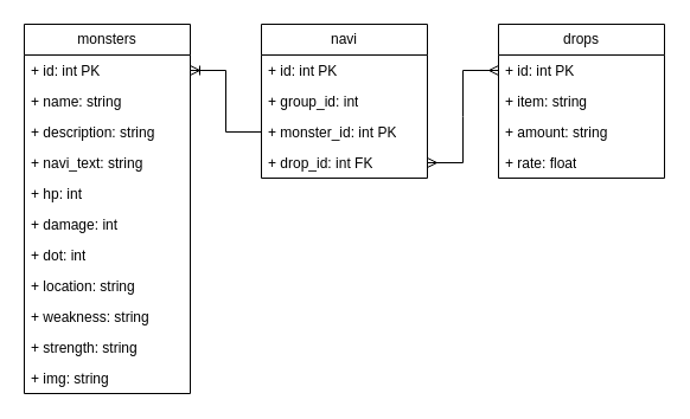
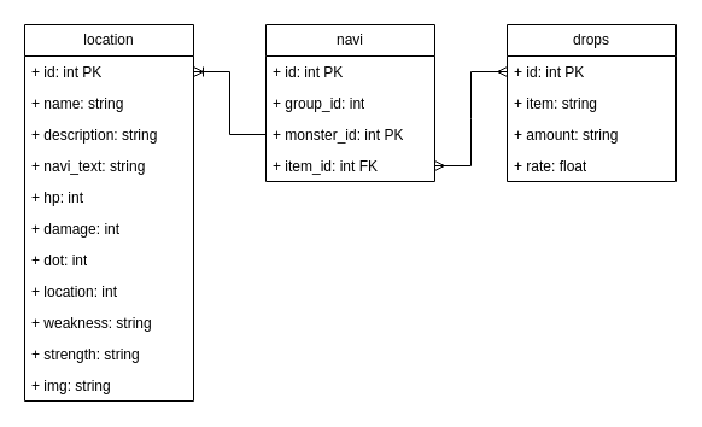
  <mxCell id="0" />
  <mxCell id="1" parent="0" />
- <mxCell id="2" value="monsters" style="swimlane;fontStyle=0;childLayout=stackLayout;horizontal=1;startSize=26;fillColor=none;horizontalStack=0;resizeParent=1;resizeParentMax=0;resizeLast=0;collapsible=1;marginBottom=0;whiteSpace=wrap;html=1;" vertex="1" parent="1"><mxGeometry x="20" y="20" width="140" height="312" as="geometry" /></mxCell>
+ <mxCell id="2" value="location" style="swimlane;fontStyle=0;childLayout=stackLayout;horizontal=1;startSize=26;fillColor=none;horizontalStack=0;resizeParent=1;resizeParentMax=0;resizeLast=0;collapsible=1;marginBottom=0;whiteSpace=wrap;html=1;" vertex="1" parent="1"><mxGeometry x="20" y="20" width="140" height="312" as="geometry" /></mxCell>
  <mxCell id="3" value="+ id: int PK" style="text;strokeColor=none;fillColor=none;align=left;verticalAlign=top;spacingLeft=4;spacingRight=4;overflow=hidden;rotatable=0;points=[[0,0.5],[1,0.5]];portConstraint=eastwest;whiteSpace=wrap;html=1;" vertex="1" parent="2"><mxGeometry y="26" width="140" height="26" as="geometry" /></mxCell>
  <mxCell id="4" value="+ name: string" style="text;strokeColor=none;fillColor=none;align=left;verticalAlign=top;spacingLeft=4;spacingRight=4;overflow=hidden;rotatable=0;points=[[0,0.5],[1,0.5]];portConstraint=eastwest;whiteSpace=wrap;html=1;" vertex="1" parent="2"><mxGeometry y="52" width="140" height="26" as="geometry" /></mxCell>
  <mxCell id="5" value="+ description: string" style="text;strokeColor=none;fillColor=none;align=left;verticalAlign=top;spacingLeft=4;spacingRight=4;overflow=hidden;rotatable=0;points=[[0,0.5],[1,0.5]];portConstraint=eastwest;whiteSpace=wrap;html=1;" vertex="1" parent="2"><mxGeometry y="78" width="140" height="26" as="geometry" /></mxCell>
  <mxCell id="6" value="+ navi_text: string" style="text;strokeColor=none;fillColor=none;align=left;verticalAlign=top;spacingLeft=4;spacingRight=4;overflow=hidden;rotatable=0;points=[[0,0.5],[1,0.5]];portConstraint=eastwest;whiteSpace=wrap;html=1;" vertex="1" parent="2"><mxGeometry y="104" width="140" height="26" as="geometry" /></mxCell>
  <mxCell id="7" value="+ hp: int" style="text;strokeColor=none;fillColor=none;align=left;verticalAlign=top;spacingLeft=4;spacingRight=4;overflow=hidden;rotatable=0;points=[[0,0.5],[1,0.5]];portConstraint=eastwest;whiteSpace=wrap;html=1;" vertex="1" parent="2"><mxGeometry y="130" width="140" height="26" as="geometry" /></mxCell>
  <mxCell id="8" value="+ damage: int" style="text;strokeColor=none;fillColor=none;align=left;verticalAlign=top;spacingLeft=4;spacingRight=4;overflow=hidden;rotatable=0;points=[[0,0.5],[1,0.5]];portConstraint=eastwest;whiteSpace=wrap;html=1;" vertex="1" parent="2"><mxGeometry y="156" width="140" height="26" as="geometry" /></mxCell>
  <mxCell id="9" value="+ dot: int" style="text;strokeColor=none;fillColor=none;align=left;verticalAlign=top;spacingLeft=4;spacingRight=4;overflow=hidden;rotatable=0;points=[[0,0.5],[1,0.5]];portConstraint=eastwest;whiteSpace=wrap;html=1;" vertex="1" parent="2"><mxGeometry y="182" width="140" height="26" as="geometry" /></mxCell>
- <mxCell id="10" value="+ location: string" style="text;strokeColor=none;fillColor=none;align=left;verticalAlign=top;spacingLeft=4;spacingRight=4;overflow=hidden;rotatable=0;points=[[0,0.5],[1,0.5]];portConstraint=eastwest;whiteSpace=wrap;html=1;" vertex="1" parent="2"><mxGeometry y="208" width="140" height="26" as="geometry" /></mxCell>
+ <mxCell id="10" value="+ location: int" style="text;strokeColor=none;fillColor=none;align=left;verticalAlign=top;spacingLeft=4;spacingRight=4;overflow=hidden;rotatable=0;points=[[0,0.5],[1,0.5]];portConstraint=eastwest;whiteSpace=wrap;html=1;" vertex="1" parent="2"><mxGeometry y="208" width="140" height="26" as="geometry" /></mxCell>
  <mxCell id="11" value="+ weakness: string" style="text;strokeColor=none;fillColor=none;align=left;verticalAlign=top;spacingLeft=4;spacingRight=4;overflow=hidden;rotatable=0;points=[[0,0.5],[1,0.5]];portConstraint=eastwest;whiteSpace=wrap;html=1;" vertex="1" parent="2"><mxGeometry y="234" width="140" height="26" as="geometry" /></mxCell>
  <mxCell id="12" value="+ strength: string" style="text;strokeColor=none;fillColor=none;align=left;verticalAlign=top;spacingLeft=4;spacingRight=4;overflow=hidden;rotatable=0;points=[[0,0.5],[1,0.5]];portConstraint=eastwest;whiteSpace=wrap;html=1;" vertex="1" parent="2"><mxGeometry y="260" width="140" height="26" as="geometry" /></mxCell>
  <mxCell id="13" value="+ img: string" style="text;strokeColor=none;fillColor=none;align=left;verticalAlign=top;spacingLeft=4;spacingRight=4;overflow=hidden;rotatable=0;points=[[0,0.5],[1,0.5]];portConstraint=eastwest;whiteSpace=wrap;html=1;" vertex="1" parent="2"><mxGeometry y="286" width="140" height="26" as="geometry" /></mxCell>
  <mxCell id="14" value="drops" style="swimlane;fontStyle=0;childLayout=stackLayout;horizontal=1;startSize=26;fillColor=none;horizontalStack=0;resizeParent=1;resizeParentMax=0;resizeLast=0;collapsible=1;marginBottom=0;whiteSpace=wrap;html=1;" vertex="1" parent="1"><mxGeometry x="420" y="20" width="140" height="130" as="geometry" /></mxCell>
  <mxCell id="15" value="+ id: int PK" style="text;strokeColor=none;fillColor=none;align=left;verticalAlign=top;spacingLeft=4;spacingRight=4;overflow=hidden;rotatable=0;points=[[0,0.5],[1,0.5]];portConstraint=eastwest;whiteSpace=wrap;html=1;" vertex="1" parent="14"><mxGeometry y="26" width="140" height="26" as="geometry" /></mxCell>
  <mxCell id="16" value="+ item: string" style="text;strokeColor=none;fillColor=none;align=left;verticalAlign=top;spacingLeft=4;spacingRight=4;overflow=hidden;rotatable=0;points=[[0,0.5],[1,0.5]];portConstraint=eastwest;whiteSpace=wrap;html=1;" vertex="1" parent="14"><mxGeometry y="52" width="140" height="26" as="geometry" /></mxCell>
  <mxCell id="17" value="+ amount: string" style="text;strokeColor=none;fillColor=none;align=left;verticalAlign=top;spacingLeft=4;spacingRight=4;overflow=hidden;rotatable=0;points=[[0,0.5],[1,0.5]];portConstraint=eastwest;whiteSpace=wrap;html=1;" vertex="1" parent="14"><mxGeometry y="78" width="140" height="26" as="geometry" /></mxCell>
  <mxCell id="18" value="+ rate: float" style="text;strokeColor=none;fillColor=none;align=left;verticalAlign=top;spacingLeft=4;spacingRight=4;overflow=hidden;rotatable=0;points=[[0,0.5],[1,0.5]];portConstraint=eastwest;whiteSpace=wrap;html=1;" vertex="1" parent="14"><mxGeometry y="104" width="140" height="26" as="geometry" /></mxCell>
  <mxCell id="19" value="navi" style="swimlane;fontStyle=0;childLayout=stackLayout;horizontal=1;startSize=26;fillColor=none;horizontalStack=0;resizeParent=1;resizeParentMax=0;resizeLast=0;collapsible=1;marginBottom=0;whiteSpace=wrap;html=1;" vertex="1" parent="1"><mxGeometry x="220" y="20" width="140" height="130" as="geometry" /></mxCell>
  <mxCell id="20" value="+ id: int PK" style="text;strokeColor=none;fillColor=none;align=left;verticalAlign=top;spacingLeft=4;spacingRight=4;overflow=hidden;rotatable=0;points=[[0,0.5],[1,0.5]];portConstraint=eastwest;whiteSpace=wrap;html=1;" vertex="1" parent="19"><mxGeometry y="26" width="140" height="26" as="geometry" /></mxCell>
  <mxCell id="21" value="+ group_id: int" style="text;strokeColor=none;fillColor=none;align=left;verticalAlign=top;spacingLeft=4;spacingRight=4;overflow=hidden;rotatable=0;points=[[0,0.5],[1,0.5]];portConstraint=eastwest;whiteSpace=wrap;html=1;" vertex="1" parent="19"><mxGeometry y="52" width="140" height="26" as="geometry" /></mxCell>
  <mxCell id="22" value="+ monster_id: int PK" style="text;strokeColor=none;fillColor=none;align=left;verticalAlign=top;spacingLeft=4;spacingRight=4;overflow=hidden;rotatable=0;points=[[0,0.5],[1,0.5]];portConstraint=eastwest;whiteSpace=wrap;html=1;" vertex="1" parent="19"><mxGeometry y="78" width="140" height="26" as="geometry" /></mxCell>
- <mxCell id="23" value="+ drop_id: int FK" style="text;strokeColor=none;fillColor=none;align=left;verticalAlign=top;spacingLeft=4;spacingRight=4;overflow=hidden;rotatable=0;points=[[0,0.5],[1,0.5]];portConstraint=eastwest;whiteSpace=wrap;html=1;" vertex="1" parent="19"><mxGeometry y="104" width="140" height="26" as="geometry" /></mxCell>
+ <mxCell id="23" value="+ item_id: int FK" style="text;strokeColor=none;fillColor=none;align=left;verticalAlign=top;spacingLeft=4;spacingRight=4;overflow=hidden;rotatable=0;points=[[0,0.5],[1,0.5]];portConstraint=eastwest;whiteSpace=wrap;html=1;" vertex="1" parent="19"><mxGeometry y="104" width="140" height="26" as="geometry" /></mxCell>
  <mxCell id="24" value="" style="edgeStyle=entityRelationEdgeStyle;fontSize=12;html=1;endArrow=ERoneToMany;rounded=0;exitX=0;exitY=0.5;exitDx=0;exitDy=0;entryX=1;entryY=0.5;entryDx=0;entryDy=0;" edge="1" parent="1" source="22" target="3"><mxGeometry width="100" height="100" relative="1" as="geometry"><mxPoint x="510" y="290" as="sourcePoint" /><mxPoint x="160" y="345" as="targetPoint" /></mxGeometry></mxCell>
  <mxCell id="25" value="" style="edgeStyle=entityRelationEdgeStyle;fontSize=12;html=1;endArrow=ERmany;startArrow=ERmany;rounded=0;exitX=1;exitY=0.5;exitDx=0;exitDy=0;entryX=0;entryY=0.5;entryDx=0;entryDy=0;" edge="1" parent="1" source="23" target="15"><mxGeometry width="100" height="100" relative="1" as="geometry"><mxPoint x="510" y="290" as="sourcePoint" /><mxPoint x="610" y="190" as="targetPoint" /></mxGeometry></mxCell>
